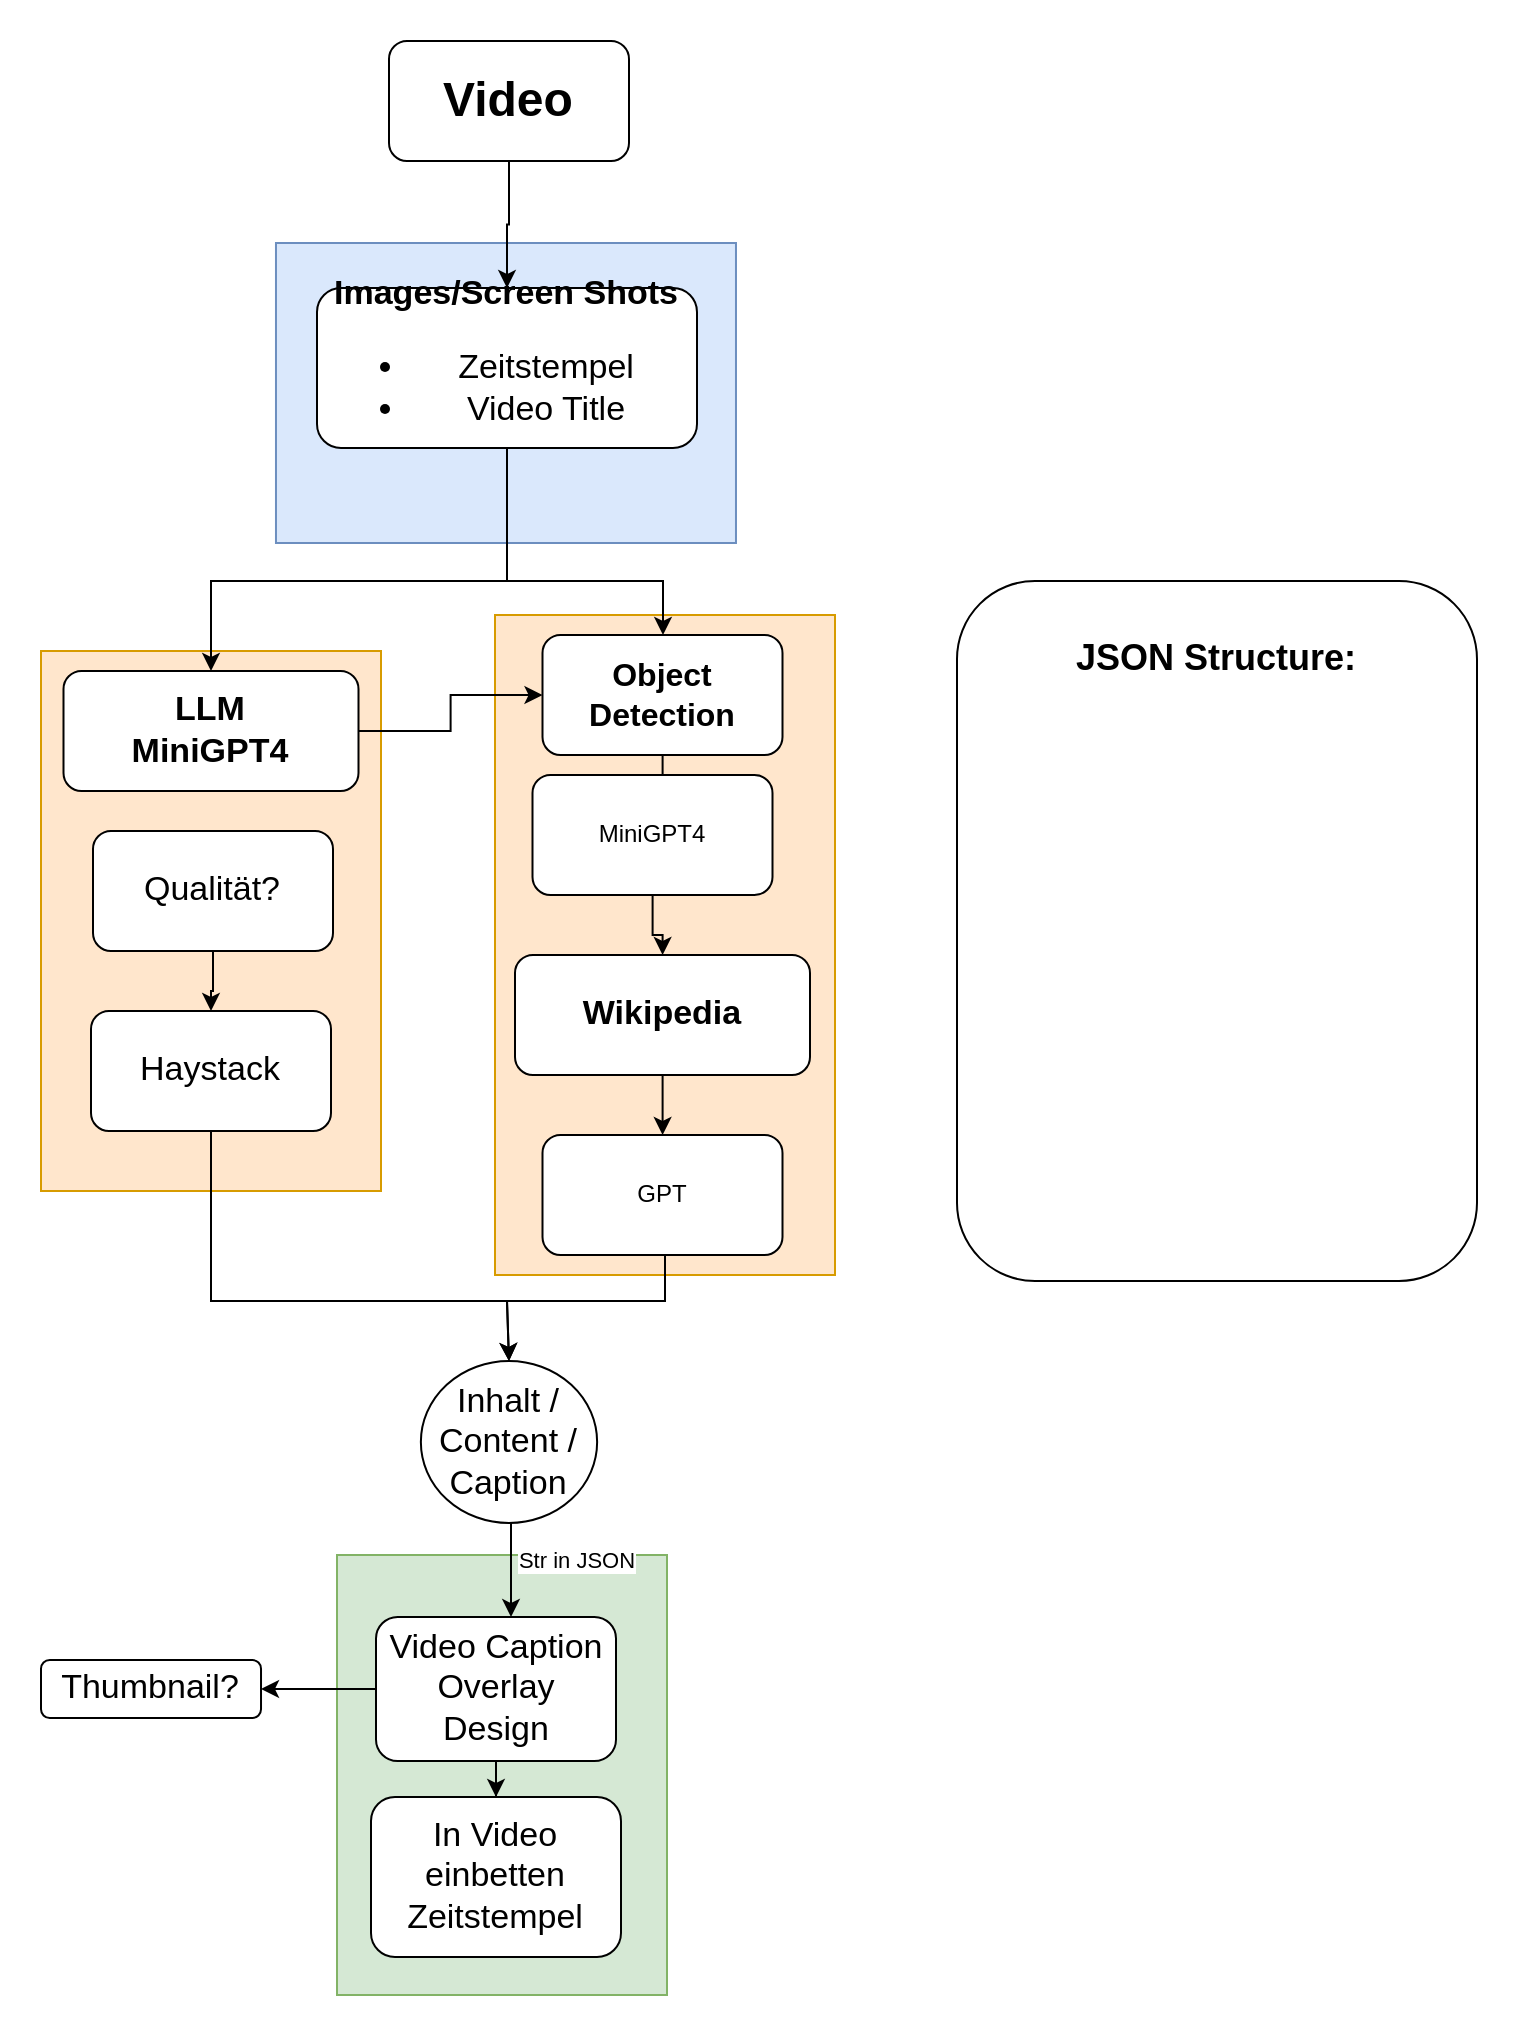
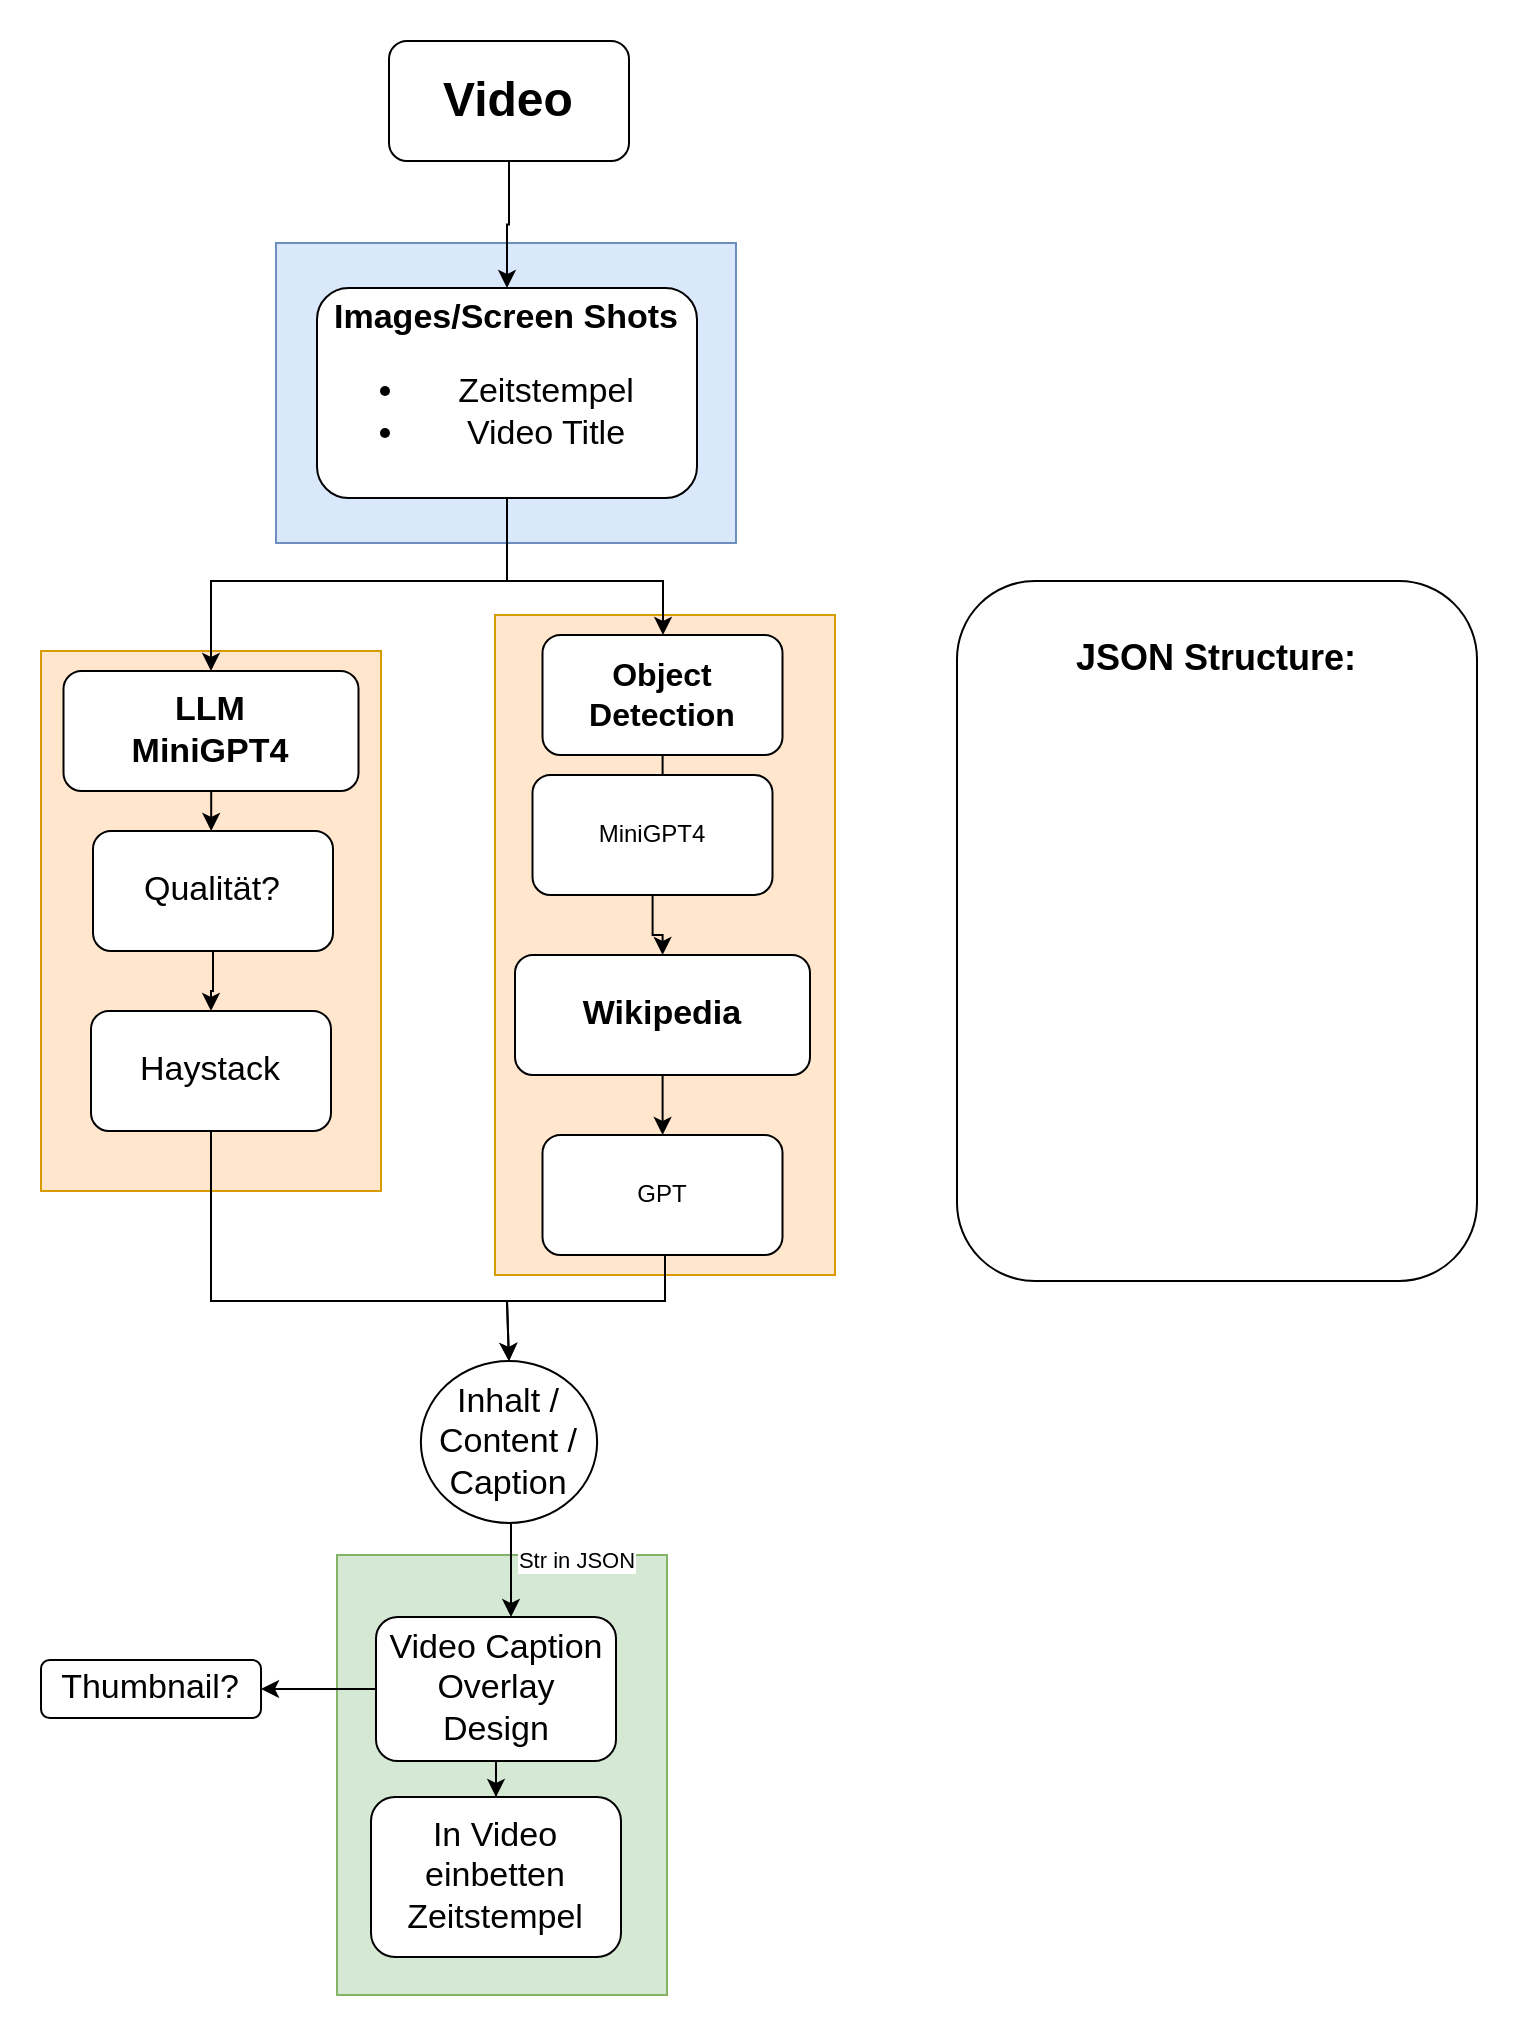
  <mxCell id="0" />
  <mxCell id="1" parent="0" />
  <mxCell id="2" value="" style="rounded=0;whiteSpace=wrap;html=1;fillColor=#d5e8d4;strokeColor=#82b366;" vertex="1" parent="1"><mxGeometry x="168" y="777" width="165" height="220" as="geometry" /></mxCell>
  <mxCell id="3" value="" style="rounded=0;whiteSpace=wrap;html=1;fillColor=#dae8fc;strokeColor=#6c8ebf;" vertex="1" parent="1"><mxGeometry x="137.49" y="121" width="230" height="150" as="geometry" /></mxCell>
  <mxCell id="4" value="" style="rounded=0;whiteSpace=wrap;html=1;fillColor=#ffe6cc;strokeColor=#d79b00;" vertex="1" parent="1"><mxGeometry x="247" y="307" width="170" height="330" as="geometry" /></mxCell>
  <mxCell id="5" value="" style="rounded=0;whiteSpace=wrap;html=1;fillColor=#ffe6cc;strokeColor=#d79b00;" vertex="1" parent="1"><mxGeometry x="20" y="325" width="170" height="270" as="geometry" /></mxCell>
  <mxCell id="6" value="" style="edgeStyle=orthogonalEdgeStyle;rounded=0;orthogonalLoop=1;jettySize=auto;html=1;" edge="1" parent="1" source="7" target="10"><mxGeometry relative="1" as="geometry" /></mxCell>
  <mxCell id="7" value="&lt;b&gt;&lt;font style=&quot;font-size: 24px;&quot;&gt;Video&lt;/font&gt;&lt;/b&gt;" style="rounded=1;whiteSpace=wrap;html=1;" vertex="1" parent="1"><mxGeometry x="194" width="120" height="60" as="geometry" y="20" /></mxCell>
  <mxCell id="8" value="" style="edgeStyle=orthogonalEdgeStyle;rounded=0;orthogonalLoop=1;jettySize=auto;html=1;" edge="1" parent="1" source="10" target="12"><mxGeometry relative="1" as="geometry"><Array as="points"><mxPoint x="253" y="290" /><mxPoint x="105" y="290" /></Array></mxGeometry></mxCell>
  <mxCell id="9" style="edgeStyle=orthogonalEdgeStyle;rounded=0;orthogonalLoop=1;jettySize=auto;html=1;" edge="1" parent="1" source="10" target="20"><mxGeometry relative="1" as="geometry"><mxPoint x="338" y="220" as="targetPoint" /><Array as="points"><mxPoint x="253" y="290" /><mxPoint x="331" y="290" /></Array></mxGeometry></mxCell>
- <mxCell id="10" value="&lt;b&gt;Images/Screen Shots&lt;/b&gt;&lt;br style=&quot;font-size: 17px;&quot;&gt;&lt;ul style=&quot;font-size: 17px;&quot;&gt;&lt;li style=&quot;font-size: 17px;&quot;&gt;Zeitstempel&lt;/li&gt;&lt;li style=&quot;font-size: 17px;&quot;&gt;Video Title&lt;/li&gt;&lt;/ul&gt;" style="whiteSpace=wrap;html=1;rounded=1;fontSize=17;" vertex="1" parent="1"><mxGeometry x="158" y="143.5" width="190" height="80" as="geometry" /></mxCell>
- <mxCell id="11" value="" style="edgeStyle=orthogonalEdgeStyle;rounded=0;orthogonalLoop=1;jettySize=auto;html=1;" edge="1" parent="1" source="12" target="20"><mxGeometry relative="1" as="geometry" /></mxCell>
+ <mxCell id="10" value="&lt;b&gt;Images/Screen Shots&lt;/b&gt;&lt;br style=&quot;font-size: 17px;&quot;&gt;&lt;ul style=&quot;font-size: 17px;&quot;&gt;&lt;li style=&quot;font-size: 17px;&quot;&gt;Zeitstempel&lt;/li&gt;&lt;li style=&quot;font-size: 17px;&quot;&gt;Video Title&lt;/li&gt;&lt;/ul&gt;" style="whiteSpace=wrap;html=1;rounded=1;fontSize=17;" vertex="1" parent="1"><mxGeometry x="158" y="143.5" width="190" height="105" as="geometry" /></mxCell>
+ <mxCell id="11" value="" style="edgeStyle=orthogonalEdgeStyle;rounded=0;orthogonalLoop=1;jettySize=auto;html=1;" edge="1" parent="1" source="12" target="14"><mxGeometry relative="1" as="geometry" /></mxCell>
  <mxCell id="12" value="&lt;b&gt;LLM&lt;br&gt;MiniGPT4&lt;/b&gt;" style="whiteSpace=wrap;html=1;fontSize=17;rounded=1;" vertex="1" parent="1"><mxGeometry x="31.25" y="335" width="147.5" height="60" as="geometry" /></mxCell>
  <mxCell id="13" value="" style="edgeStyle=orthogonalEdgeStyle;rounded=0;orthogonalLoop=1;jettySize=auto;html=1;" edge="1" parent="1" source="14" target="16"><mxGeometry relative="1" as="geometry" /></mxCell>
  <mxCell id="14" value="Qualität?" style="whiteSpace=wrap;html=1;fontSize=17;rounded=1;" vertex="1" parent="1"><mxGeometry x="46" y="415" width="120" height="60" as="geometry" /></mxCell>
  <mxCell id="15" style="edgeStyle=orthogonalEdgeStyle;rounded=0;orthogonalLoop=1;jettySize=auto;html=1;" edge="1" parent="1" source="16" target="22"><mxGeometry relative="1" as="geometry"><Array as="points"><mxPoint x="105" y="650" /><mxPoint x="253" y="650" /></Array></mxGeometry></mxCell>
  <mxCell id="16" value="Haystack" style="whiteSpace=wrap;html=1;fontSize=17;rounded=1;" vertex="1" parent="1"><mxGeometry x="45" y="505" width="120" height="60" as="geometry" /></mxCell>
  <mxCell id="17" style="edgeStyle=orthogonalEdgeStyle;rounded=0;orthogonalLoop=1;jettySize=auto;html=1;" edge="1" parent="1" source="18" target="26"><mxGeometry relative="1" as="geometry"><mxPoint x="397" y="577" as="targetPoint" /></mxGeometry></mxCell>
  <mxCell id="18" value="&lt;b&gt;Wikipedia&lt;/b&gt;" style="whiteSpace=wrap;html=1;fontSize=17;rounded=1;" vertex="1" parent="1"><mxGeometry x="257" y="477" width="147.5" height="60" as="geometry" /></mxCell>
  <mxCell id="19" style="edgeStyle=orthogonalEdgeStyle;rounded=0;orthogonalLoop=1;jettySize=auto;html=1;" edge="1" parent="1" source="20" target="24"><mxGeometry relative="1" as="geometry" /></mxCell>
  <mxCell id="20" value="&lt;b&gt;&lt;font style=&quot;font-size: 16px;&quot;&gt;Object Detection&lt;/font&gt;&lt;/b&gt;" style="rounded=1;whiteSpace=wrap;html=1;" vertex="1" parent="1"><mxGeometry x="270.75" y="317" width="120" height="60" as="geometry" /></mxCell>
  <mxCell id="21" value="Str in JSON" style="edgeStyle=orthogonalEdgeStyle;rounded=0;orthogonalLoop=1;jettySize=auto;html=1;" edge="1" parent="1" target="29"><mxGeometry x="-0.192" y="33" relative="1" as="geometry"><mxPoint x="254.995" y="761" as="sourcePoint" /><Array as="points"><mxPoint x="255" y="830" /><mxPoint x="255" y="830" /></Array><mxPoint as="offset" /></mxGeometry></mxCell>
  <mxCell id="22" value="Inhalt / &lt;br&gt;Content / &lt;br&gt;Caption" style="ellipse;whiteSpace=wrap;html=1;fontSize=17;rounded=1;" vertex="1" parent="1"><mxGeometry x="209.93" y="680" width="88.13" height="81" as="geometry" /></mxCell>
  <mxCell id="23" style="edgeStyle=orthogonalEdgeStyle;rounded=0;orthogonalLoop=1;jettySize=auto;html=1;" edge="1" parent="1" source="24" target="18"><mxGeometry relative="1" as="geometry" /></mxCell>
  <mxCell id="24" value="MiniGPT4" style="rounded=1;whiteSpace=wrap;html=1;" vertex="1" parent="1"><mxGeometry x="265.75" y="387" width="120" height="60" as="geometry" /></mxCell>
  <mxCell id="25" style="edgeStyle=orthogonalEdgeStyle;rounded=0;orthogonalLoop=1;jettySize=auto;html=1;" edge="1" parent="1" source="26" target="22"><mxGeometry relative="1" as="geometry"><Array as="points"><mxPoint x="332" y="650" /><mxPoint x="253" y="650" /></Array></mxGeometry></mxCell>
  <mxCell id="26" value="GPT" style="rounded=1;whiteSpace=wrap;html=1;" vertex="1" parent="1"><mxGeometry x="270.75" y="567" width="120" height="60" as="geometry" /></mxCell>
  <mxCell id="27" value="" style="edgeStyle=orthogonalEdgeStyle;rounded=0;orthogonalLoop=1;jettySize=auto;html=1;" edge="1" parent="1" source="29" target="30"><mxGeometry relative="1" as="geometry" /></mxCell>
  <mxCell id="28" value="" style="edgeStyle=orthogonalEdgeStyle;rounded=0;orthogonalLoop=1;jettySize=auto;html=1;" edge="1" parent="1" source="29" target="31"><mxGeometry relative="1" as="geometry" /></mxCell>
  <mxCell id="29" value="Video Caption&lt;br&gt;Overlay&lt;br&gt;Design" style="whiteSpace=wrap;html=1;fontSize=17;rounded=1;" vertex="1" parent="1"><mxGeometry x="187.5" y="808" width="120" height="72" as="geometry" /></mxCell>
  <mxCell id="30" value="In Video einbetten&lt;br&gt;Zeitstempel" style="whiteSpace=wrap;html=1;fontSize=17;rounded=1;" vertex="1" parent="1"><mxGeometry x="185" y="898" width="125" height="80" as="geometry" /></mxCell>
  <mxCell id="31" value="Thumbnail?" style="whiteSpace=wrap;html=1;fontSize=17;rounded=1;" vertex="1" parent="1"><mxGeometry x="20" y="829.5" width="110.01" height="29" as="geometry" /></mxCell>
  <mxCell id="32" value="&lt;h1&gt;&lt;b style=&quot;font-size: 18px;&quot;&gt;JSON&amp;nbsp;&lt;/b&gt;&lt;b style=&quot;font-size: 18px;&quot;&gt;Structure:&lt;/b&gt;&lt;/h1&gt;&lt;div&gt;&lt;b style=&quot;font-size: 18px;&quot;&gt;&lt;br&gt;&lt;/b&gt;&lt;/div&gt;" style="rounded=1;whiteSpace=wrap;html=1;verticalAlign=top;" vertex="1" parent="1"><mxGeometry x="478" y="290" width="260" height="350" as="geometry" /></mxCell>
